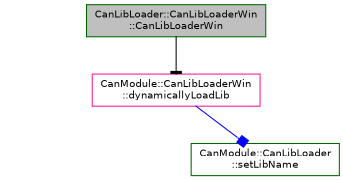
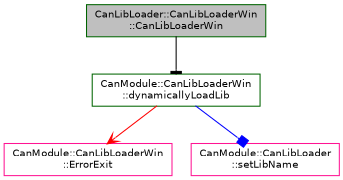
  digraph {
    rankdir=TB
    node [color=darkgreen fillcolor=white fontname=Helvetica fontsize=10 shape=record style=filled]
    edge [fontname=Helvetica fontsize=10 labelfontname=Helvetica labelfontsize=10 style=solid]
    n1 [fillcolor=grey75 fontcolor=black height=0.2 label="CanLibLoader::CanLibLoaderWin\l::CanLibLoaderWin" width=0.4]
-   n2 [color=deeppink height=0.2 label="CanModule::CanLibLoaderWin\l::dynamicallyLoadLib" width=0.4]
-   n4 [height=0.2 label="CanModule::CanLibLoader\l::setLibName" width=0.4]
+   n2 [height=0.2 label="CanModule::CanLibLoaderWin\l::dynamicallyLoadLib" width=0.4]
+   n3 [color=deeppink height=0.2 label="CanModule::CanLibLoaderWin\l::ErrorExit" width=0.4]
+   n4 [color=deeppink height=0.2 label="CanModule::CanLibLoader\l::setLibName" width=0.4]
    n1 -> n2 [arrowhead=tee color=black]
+   n2 -> n3 [arrowhead=vee color=red]
    n2 -> n4 [arrowhead=box color=blue]
  }
